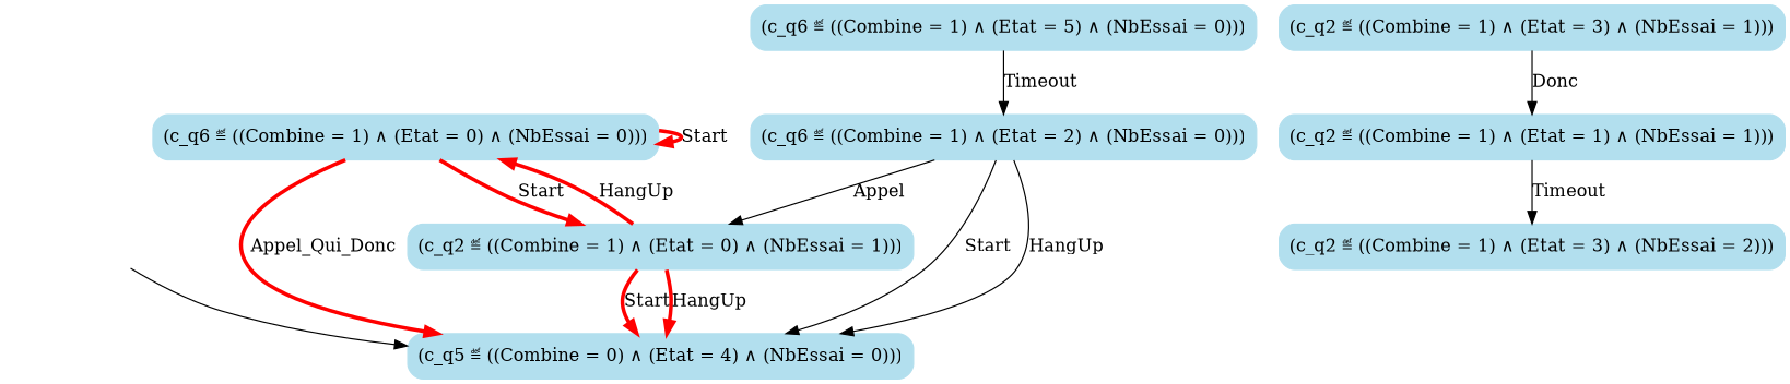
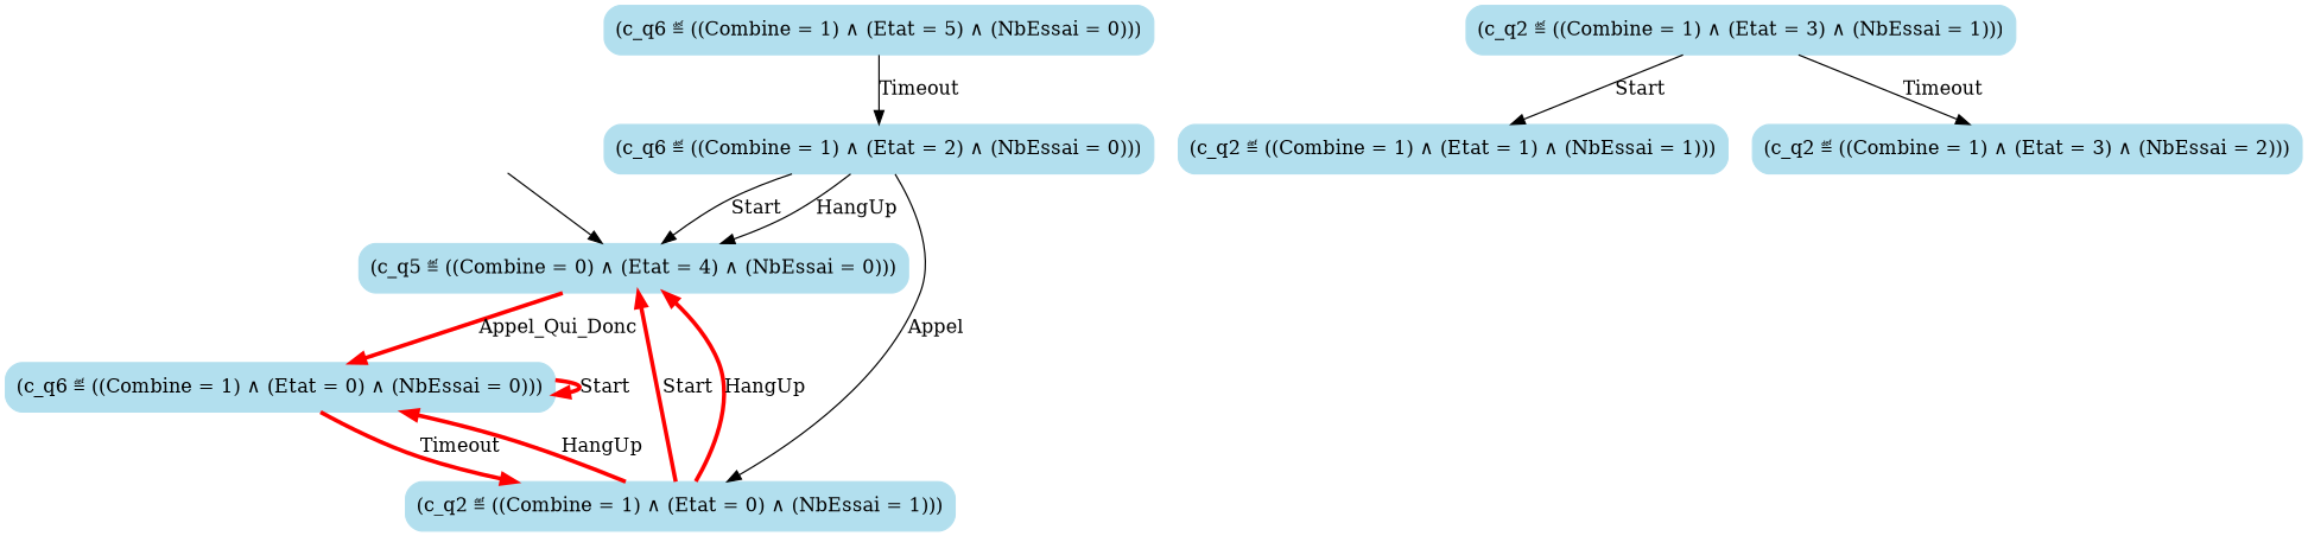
  digraph {
    rankdir=TB
    node [style="rounded, filled" color=lightblue2 shape=box]
    start_c_q5_23 [style=invisible color="" shape=""]
    n2 [label="(c_q5 ≝ ((Combine = 0) ∧ (Etat = 4) ∧ (NbEssai = 0)))"]
    n3 [label="(c_q6 ≝ ((Combine = 1) ∧ (Etat = 0) ∧ (NbEssai = 0)))"]
    n4 [label="(c_q2 ≝ ((Combine = 1) ∧ (Etat = 0) ∧ (NbEssai = 1)))"]
    n5 [label="(c_q6 ≝ ((Combine = 1) ∧ (Etat = 5) ∧ (NbEssai = 0)))"]
    n6 [label="(c_q6 ≝ ((Combine = 1) ∧ (Etat = 2) ∧ (NbEssai = 0)))"]
    n7 [label="(c_q2 ≝ ((Combine = 1) ∧ (Etat = 1) ∧ (NbEssai = 1)))"]
    n8 [label="(c_q2 ≝ ((Combine = 1) ∧ (Etat = 3) ∧ (NbEssai = 1)))"]
    n9 [label="(c_q2 ≝ ((Combine = 1) ∧ (Etat = 3) ∧ (NbEssai = 2)))"]
    start_c_q5_23 -> n2
-   n3 -> n2 [color=red label=Appel_Qui_Donc penwidth=3]
+   n2 -> n3 [color=red label=Appel_Qui_Donc penwidth=3]
    n3 -> n3 [color=red label=Start penwidth=3]
-   n3 -> n4 [color=red label=Start penwidth=3]
+   n3 -> n4 [color=red label=Timeout penwidth=3]
    n4 -> n2 [color=red label=Start penwidth=3]
    n4 -> n2 [color=red label=HangUp penwidth=3]
    n4 -> n3 [color=red label=HangUp penwidth=3]
    n5 -> n6 [label=Timeout]
    n6 -> n2 [label=Start]
    n6 -> n2 [label=HangUp]
    n6 -> n4 [label=Appel]
-   n8 -> n7 [label=Donc]
-   n7 -> n9 [label=Timeout]
+   n8 -> n7 [label=Start]
+   n8 -> n9 [label=Timeout]
  }
